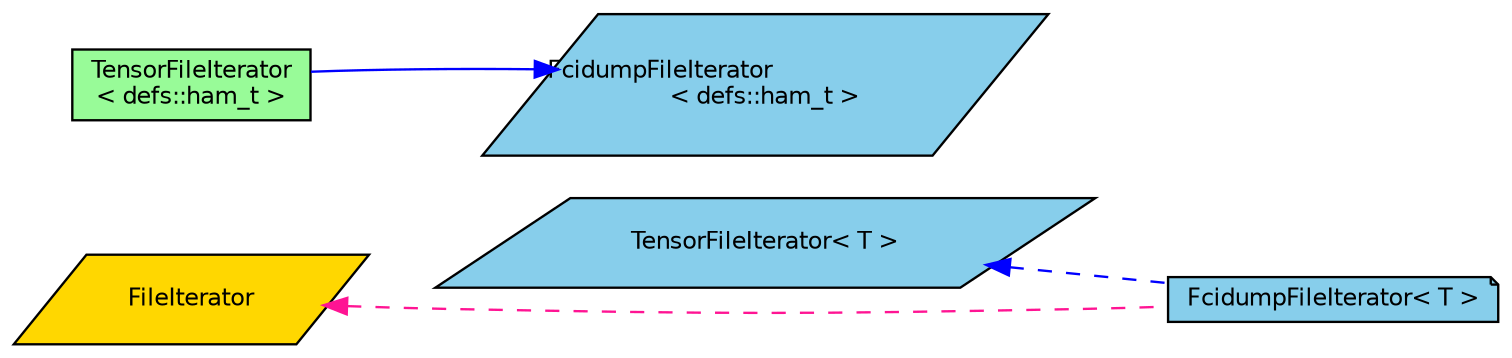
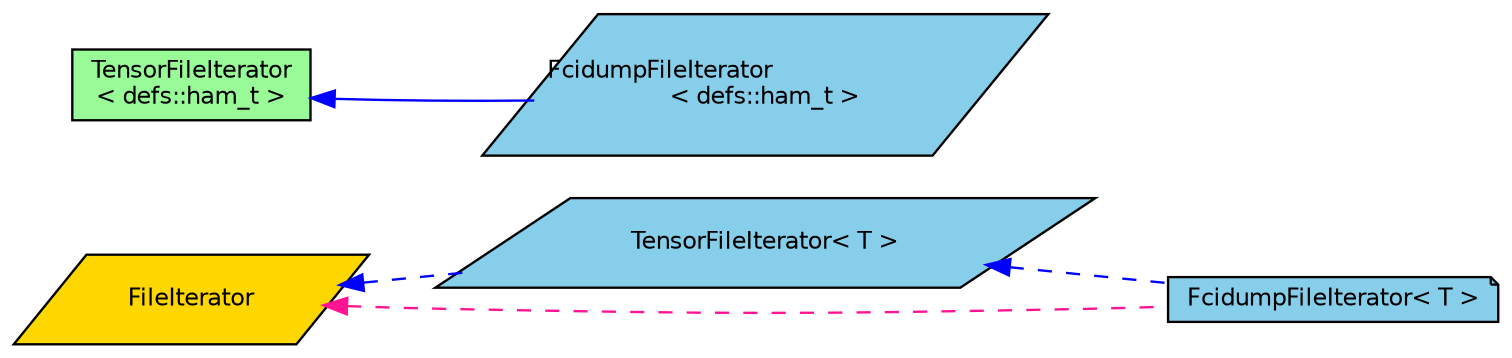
  digraph {
    rankdir=LR
    node [color=black fillcolor=skyblue fontname=Helvetica fontsize=10 shape=parallelogram style=filled]
    edge [color=blue dir=back fontname=Helvetica fontsize=10 labelfontname=Helvetica labelfontsize=10 style=dashed]
    n1 [fillcolor=gold height=0.2 label=FileIterator width=0.4]
    n2 [height=0.2 label="TensorFileIterator\< T \>" width=0.4]
    n3 [height=0.2 label="FcidumpFileIterator\< T \>" shape=note width=0.4]
    n4 [fillcolor=palegreen height=0.2 label="TensorFileIterator\l\< defs::ham_t \>" shape=box width=0.4]
    n5 [height=0.2 label="FcidumpFileIterator\l\< defs::ham_t \>" width=0.4]
+   n1 -> n2
    n1 -> n3 [color=deeppink]
    n2 -> n3
-   n5 -> n4 [style=solid]
+   n4 -> n5 [style=solid]
  }
